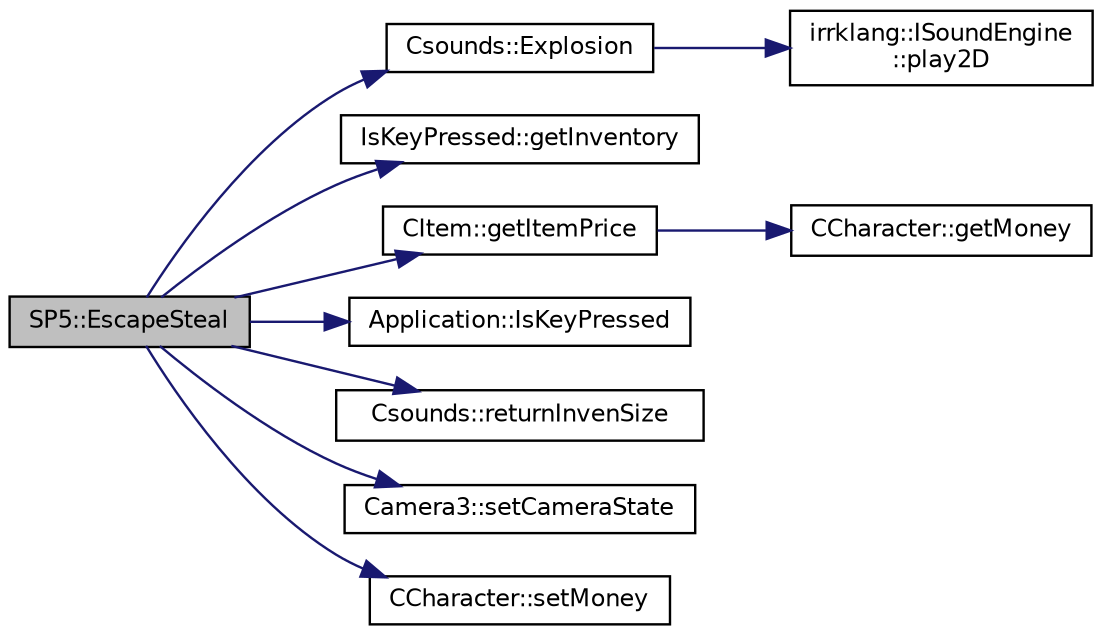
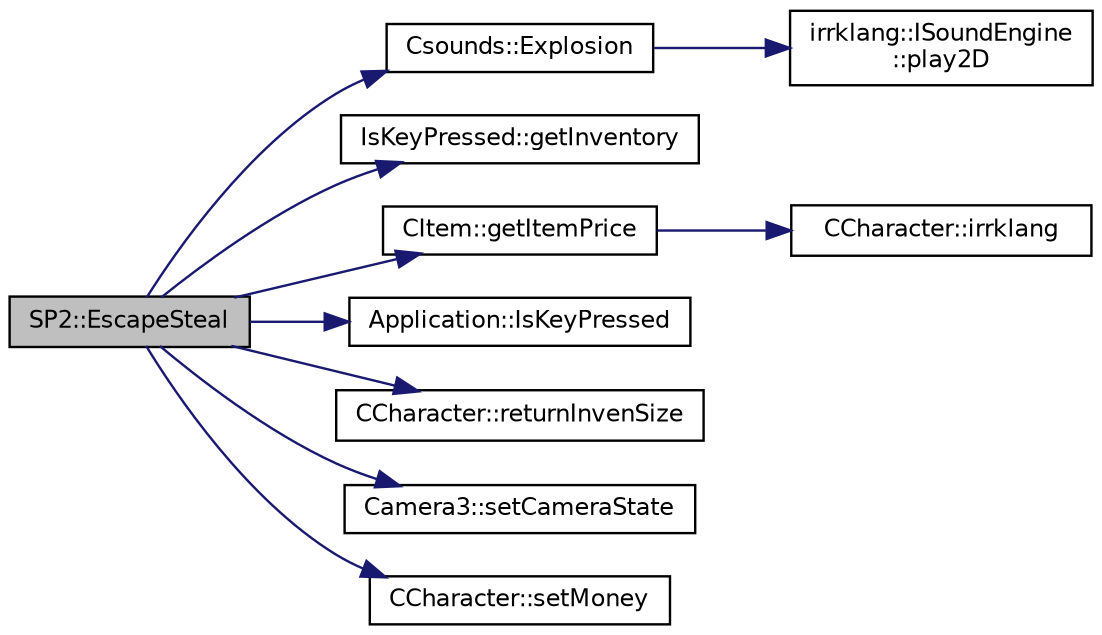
  digraph {
    fontname="DejaVu Sans"
    rankdir=LR
    node [color=black fontname="DejaVu Sans" fontsize=10 shape=record]
    edge [color=midnightblue fontname="DejaVu Sans" fontsize=10 labelfontname=Helvetica labelfontsize=10 style=solid]
-   n1 [fillcolor=grey75 fontcolor=black height=0.2 label="SP5::EscapeSteal" style=filled width=0.4]
+   n1 [fillcolor=grey75 fontcolor=black height=0.2 label="SP2::EscapeSteal" style=filled width=0.4]
    n2 [height=0.2 label="Csounds::Explosion" width=0.4]
    n3 [height=0.2 label="IsKeyPressed::getInventory" width=0.4]
    n4 [height=0.2 label="CItem::getItemPrice" width=0.4]
    n5 [height=0.2 label="Application::IsKeyPressed" width=0.4]
-   n6 [height=0.2 label="Csounds::returnInvenSize" width=0.4]
+   n6 [height=0.2 label="CCharacter::returnInvenSize" width=0.4]
    n7 [height=0.2 label="Camera3::setCameraState" width=0.4]
    n8 [height=0.2 label="CCharacter::setMoney" width=0.4]
    n9 [height=0.2 label="irrklang::ISoundEngine\l::play2D" width=0.4]
-   n10 [height=0.2 label="CCharacter::getMoney" width=0.4]
+   n10 [height=0.2 label="CCharacter::irrklang" width=0.4]
    n1 -> n2
    n1 -> n3
    n1 -> n4
    n1 -> n5
    n1 -> n6
    n1 -> n7
    n1 -> n8
    n2 -> n9
    n4 -> n10
  }
